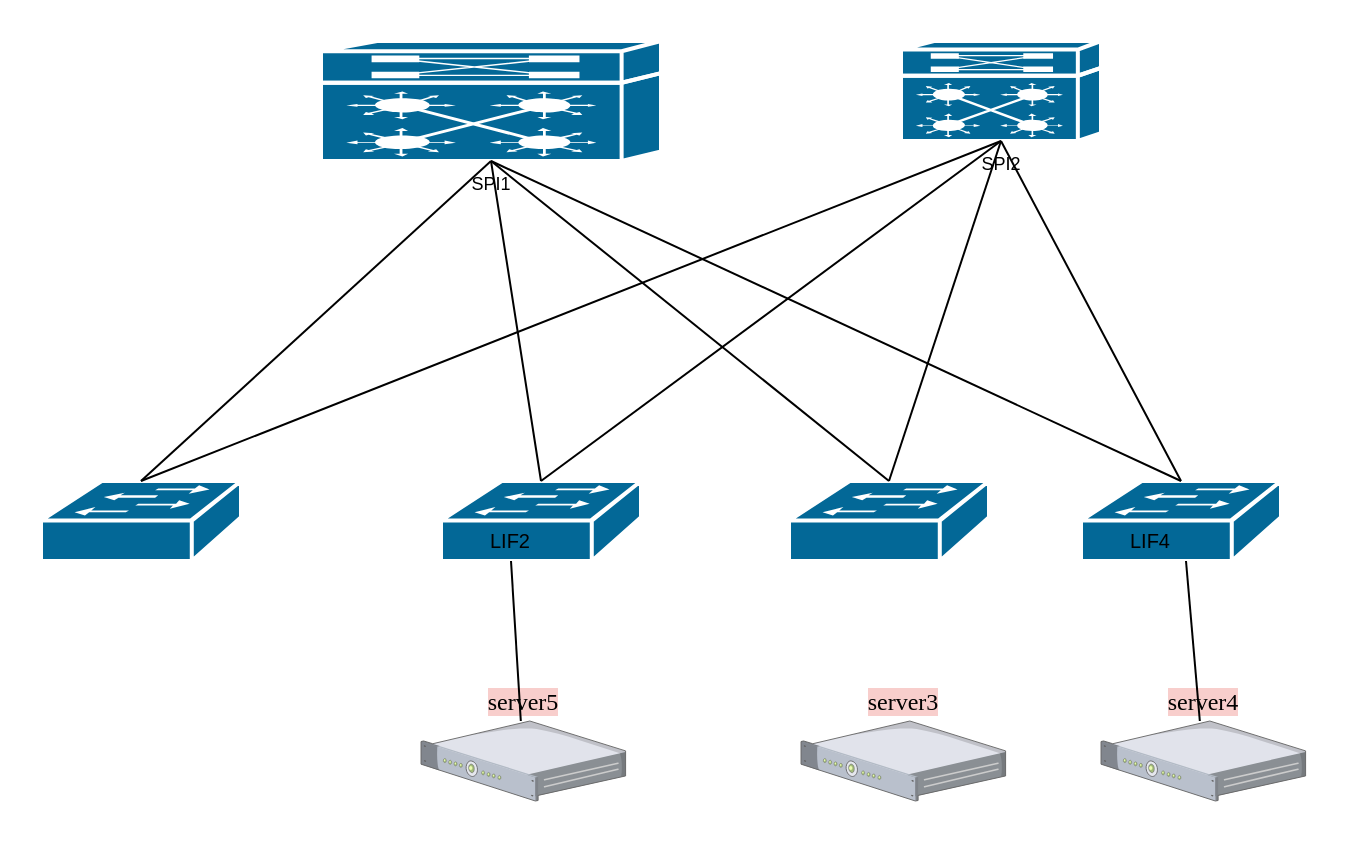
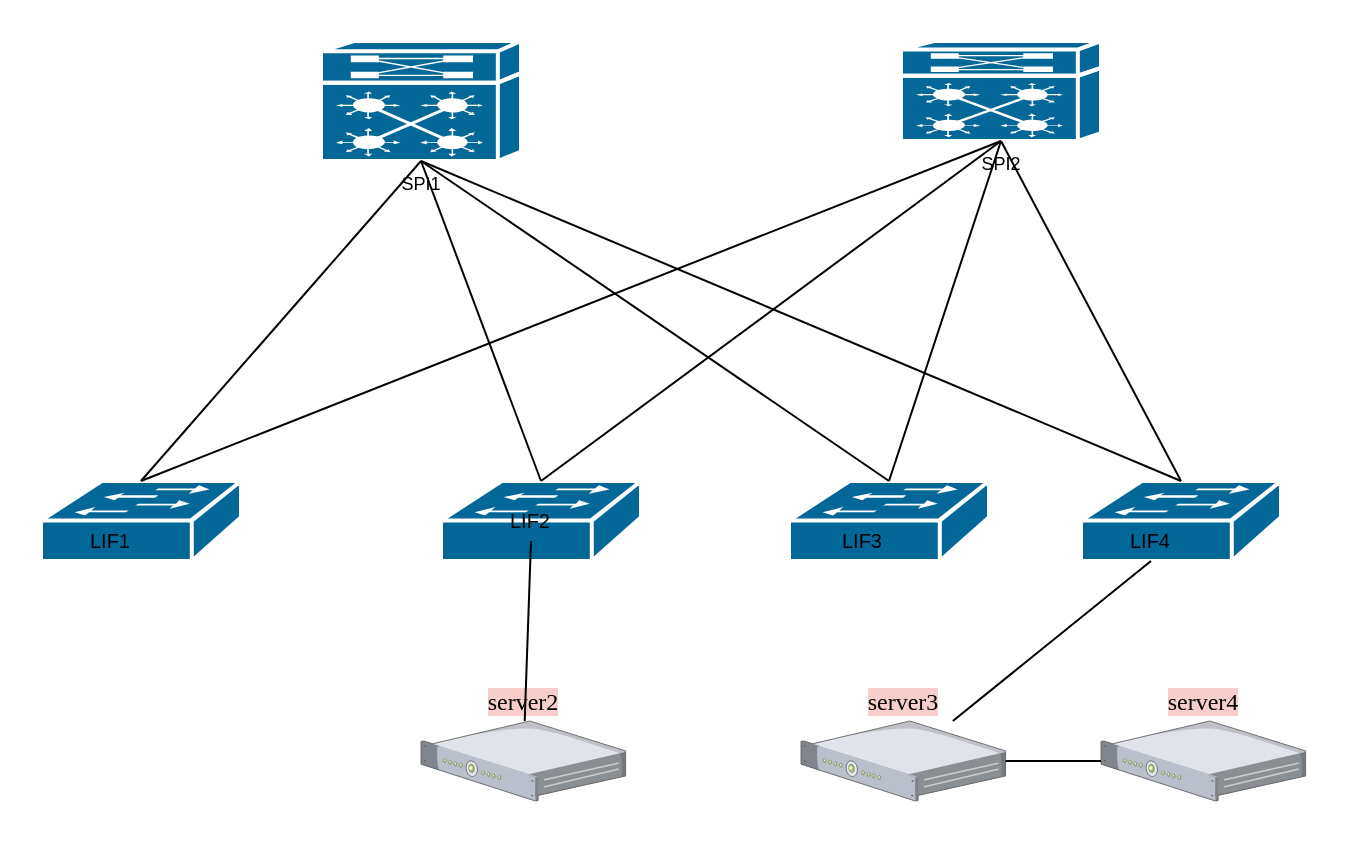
  <mxCell id="0" />
  <mxCell id="1" parent="0" />
- <mxCell id="2" value="SPI1" style="shape=mxgraph.cisco.switches.virtual_layer_switch;sketch=0;html=1;pointerEvents=1;dashed=0;fillColor=#036897;strokeColor=#ffffff;strokeWidth=2;verticalLabelPosition=bottom;verticalAlign=top;align=center;outlineConnect=0;fontSize=9;fontColor=default;" vertex="1" parent="1"><mxGeometry x="160" y="20" width="170" height="60" as="geometry" /></mxCell>
+ <mxCell id="2" value="SPI1" style="shape=mxgraph.cisco.switches.virtual_layer_switch;sketch=0;html=1;pointerEvents=1;dashed=0;fillColor=#036897;strokeColor=#ffffff;strokeWidth=2;verticalLabelPosition=bottom;verticalAlign=top;align=center;outlineConnect=0;fontSize=9;fontColor=default;" vertex="1" parent="1"><mxGeometry x="160" y="20" width="100" height="60" as="geometry" /></mxCell>
  <mxCell id="3" value="SPI2" style="shape=mxgraph.cisco.switches.virtual_layer_switch;sketch=0;html=1;pointerEvents=1;dashed=0;fillColor=#036897;strokeColor=#ffffff;strokeWidth=2;verticalLabelPosition=bottom;verticalAlign=top;align=center;outlineConnect=0;fontSize=9;fontColor=default;" vertex="1" parent="1"><mxGeometry x="450" y="20" width="100" height="50" as="geometry" /></mxCell>
  <mxCell id="4" value="" style="group;movable=1;resizable=1;rotatable=1;deletable=1;editable=1;locked=0;connectable=1;" vertex="1" connectable="0" parent="1"><mxGeometry x="220" y="240" width="100" height="40" as="geometry" /></mxCell>
  <mxCell id="5" value="&lt;br&gt;&lt;font style=&quot;font-size: 8px;&quot;&gt;&lt;table cellpadding=&quot;0&quot; cellspacing=&quot;0&quot; style=&quot;;width:0&quot; class=&quot;x-grid-item x-grid-item-over x-grid-item-selected&quot; data-recordindex=&quot;2&quot; data-recordid=&quot;1028&quot; data-boundview=&quot;tableview-1403&quot; role=&quot;presentation&quot; id=&quot;tableview-1403-record-1028&quot;&gt;&lt;tbody&gt;&lt;tr aria-selected=&quot;true&quot; role=&quot;row&quot; class=&quot;x-grid-row&quot;&gt;&lt;td data-columnid=&quot;gridcolumn-1396&quot; tabindex=&quot;-1&quot; style=&quot;width:100px;&quot; role=&quot;gridcell&quot; class=&quot;x-grid-cell x-grid-td x-grid-cell-gridcolumn-1396&quot;&gt;&lt;/td&gt;&lt;td data-columnid=&quot;gridcolumn-1397&quot; tabindex=&quot;-1&quot; style=&quot;width:100px;&quot; role=&quot;gridcell&quot; class=&quot;x-grid-cell x-grid-td x-grid-cell-gridcolumn-1397 x-grid-item-focused&quot;&gt;&lt;br&gt;&lt;/td&gt;&lt;/tr&gt;&lt;/tbody&gt;&lt;/table&gt;&lt;/font&gt;" style="shape=mxgraph.cisco.switches.workgroup_switch;html=1;pointerEvents=1;dashed=0;fillColor=#036897;strokeColor=#ffffff;strokeWidth=2;verticalLabelPosition=bottom;verticalAlign=top;align=center;outlineConnect=0;fontSize=12;shadow=0;gradientColor=none;spacingTop=-5;movable=1;resizable=1;rotatable=1;deletable=1;editable=1;locked=0;connectable=1;" vertex="1" parent="4"><mxGeometry width="100" height="40" as="geometry" /></mxCell>
- <mxCell id="6" value="LIF2" style="text;strokeColor=none;align=center;fillColor=none;html=1;verticalAlign=middle;whiteSpace=wrap;rounded=0;fontSize=10;movable=1;resizable=1;rotatable=1;deletable=1;editable=1;locked=0;connectable=1;" vertex="1" parent="4"><mxGeometry y="20" width="70" height="20" as="geometry" /></mxCell>
+ <mxCell id="6" value="LIF2" style="text;strokeColor=none;align=center;fillColor=none;html=1;verticalAlign=middle;whiteSpace=wrap;rounded=0;fontSize=10;movable=1;resizable=1;rotatable=1;deletable=1;editable=1;locked=0;connectable=1;" vertex="1" parent="4"><mxGeometry x="10" y="10" width="70" height="20" as="geometry" /></mxCell>
  <mxCell id="7" value="" style="group" vertex="1" connectable="0" parent="1"><mxGeometry x="20" y="240" width="100" height="40" as="geometry" /></mxCell>
  <mxCell id="8" value="&lt;br&gt;&lt;font style=&quot;font-size: 8px;&quot;&gt;&lt;table cellpadding=&quot;0&quot; cellspacing=&quot;0&quot; style=&quot;;width:0&quot; class=&quot;x-grid-item x-grid-item-over x-grid-item-selected&quot; data-recordindex=&quot;2&quot; data-recordid=&quot;1028&quot; data-boundview=&quot;tableview-1403&quot; role=&quot;presentation&quot; id=&quot;tableview-1403-record-1028&quot;&gt;&lt;tbody&gt;&lt;tr aria-selected=&quot;true&quot; role=&quot;row&quot; class=&quot;x-grid-row&quot;&gt;&lt;td data-columnid=&quot;gridcolumn-1396&quot; tabindex=&quot;-1&quot; style=&quot;width:100px;&quot; role=&quot;gridcell&quot; class=&quot;x-grid-cell x-grid-td x-grid-cell-gridcolumn-1396&quot;&gt;&lt;/td&gt;&lt;td data-columnid=&quot;gridcolumn-1397&quot; tabindex=&quot;-1&quot; style=&quot;width:100px;&quot; role=&quot;gridcell&quot; class=&quot;x-grid-cell x-grid-td x-grid-cell-gridcolumn-1397 x-grid-item-focused&quot;&gt;&lt;br&gt;&lt;/td&gt;&lt;/tr&gt;&lt;/tbody&gt;&lt;/table&gt;&lt;/font&gt;" style="shape=mxgraph.cisco.switches.workgroup_switch;html=1;pointerEvents=1;dashed=0;fillColor=#036897;strokeColor=#ffffff;strokeWidth=2;verticalLabelPosition=bottom;verticalAlign=top;align=center;outlineConnect=0;fontSize=12;shadow=0;gradientColor=none;spacingTop=-5;" vertex="1" parent="7"><mxGeometry width="100" height="40" as="geometry" /></mxCell>
+ <mxCell id="9" value="LIF1" style="text;strokeColor=none;align=center;fillColor=none;html=1;verticalAlign=middle;whiteSpace=wrap;rounded=0;fontSize=10;" vertex="1" parent="7"><mxGeometry y="20" width="70" height="20" as="geometry" /></mxCell>
  <mxCell id="10" value="" style="group;movable=1;resizable=1;rotatable=1;deletable=1;editable=1;locked=0;connectable=1;" vertex="1" connectable="0" parent="1"><mxGeometry x="394" y="240" width="100" height="40" as="geometry" /></mxCell>
  <mxCell id="11" value="&lt;br&gt;&lt;font style=&quot;font-size: 8px;&quot;&gt;&lt;table cellpadding=&quot;0&quot; cellspacing=&quot;0&quot; style=&quot;;width:0&quot; class=&quot;x-grid-item x-grid-item-over x-grid-item-selected&quot; data-recordindex=&quot;2&quot; data-recordid=&quot;1028&quot; data-boundview=&quot;tableview-1403&quot; role=&quot;presentation&quot; id=&quot;tableview-1403-record-1028&quot;&gt;&lt;tbody&gt;&lt;tr aria-selected=&quot;true&quot; role=&quot;row&quot; class=&quot;x-grid-row&quot;&gt;&lt;td data-columnid=&quot;gridcolumn-1396&quot; tabindex=&quot;-1&quot; style=&quot;width:100px;&quot; role=&quot;gridcell&quot; class=&quot;x-grid-cell x-grid-td x-grid-cell-gridcolumn-1396&quot;&gt;&lt;/td&gt;&lt;td data-columnid=&quot;gridcolumn-1397&quot; tabindex=&quot;-1&quot; style=&quot;width:100px;&quot; role=&quot;gridcell&quot; class=&quot;x-grid-cell x-grid-td x-grid-cell-gridcolumn-1397 x-grid-item-focused&quot;&gt;&lt;br&gt;&lt;/td&gt;&lt;/tr&gt;&lt;/tbody&gt;&lt;/table&gt;&lt;/font&gt;" style="shape=mxgraph.cisco.switches.workgroup_switch;html=1;pointerEvents=1;dashed=0;fillColor=#036897;strokeColor=#ffffff;strokeWidth=2;verticalLabelPosition=bottom;verticalAlign=top;align=center;outlineConnect=0;fontSize=12;shadow=0;gradientColor=none;spacingTop=-5;movable=1;resizable=1;rotatable=1;deletable=1;editable=1;locked=0;connectable=1;" vertex="1" parent="10"><mxGeometry width="100" height="40" as="geometry" /></mxCell>
+ <mxCell id="12" value="LIF3" style="text;strokeColor=none;align=center;fillColor=none;html=1;verticalAlign=middle;whiteSpace=wrap;rounded=0;fontSize=10;movable=1;resizable=1;rotatable=1;deletable=1;editable=1;locked=0;connectable=1;" vertex="1" parent="10"><mxGeometry x="2" y="20" width="70" height="20" as="geometry" /></mxCell>
  <mxCell id="13" value="" style="group;movable=1;resizable=1;rotatable=1;deletable=1;editable=1;locked=0;connectable=1;" vertex="1" connectable="0" parent="1"><mxGeometry x="540" y="240" width="100" height="40" as="geometry" /></mxCell>
  <mxCell id="14" value="&lt;br&gt;&lt;br&gt;&lt;font style=&quot;font-size: 8px;&quot;&gt;&lt;table cellpadding=&quot;0&quot; cellspacing=&quot;0&quot; style=&quot;;width:0&quot; class=&quot;x-grid-item x-grid-item-over x-grid-item-selected&quot; data-recordindex=&quot;2&quot; data-recordid=&quot;1028&quot; data-boundview=&quot;tableview-1403&quot; role=&quot;presentation&quot; id=&quot;tableview-1403-record-1028&quot;&gt;&lt;tbody&gt;&lt;tr aria-selected=&quot;true&quot; role=&quot;row&quot; class=&quot;x-grid-row&quot;&gt;&lt;td data-columnid=&quot;gridcolumn-1396&quot; tabindex=&quot;-1&quot; style=&quot;width:100px;&quot; role=&quot;gridcell&quot; class=&quot;x-grid-cell x-grid-td x-grid-cell-gridcolumn-1396&quot;&gt;&lt;/td&gt;&lt;td data-columnid=&quot;gridcolumn-1397&quot; tabindex=&quot;-1&quot; style=&quot;width:100px;&quot; role=&quot;gridcell&quot; class=&quot;x-grid-cell x-grid-td x-grid-cell-gridcolumn-1397 x-grid-item-focused&quot;&gt;&lt;br&gt;&lt;/td&gt;&lt;/tr&gt;&lt;/tbody&gt;&lt;/table&gt;&lt;/font&gt;" style="shape=mxgraph.cisco.switches.workgroup_switch;html=1;pointerEvents=1;dashed=0;fillColor=#036897;strokeColor=#ffffff;strokeWidth=2;verticalLabelPosition=bottom;verticalAlign=top;align=center;outlineConnect=0;fontSize=12;shadow=0;gradientColor=none;spacingTop=-5;movable=1;resizable=1;rotatable=1;deletable=1;editable=1;locked=0;connectable=1;" vertex="1" parent="13"><mxGeometry width="100" height="40" as="geometry" /></mxCell>
  <mxCell id="15" value="LIF4" style="text;strokeColor=none;align=center;fillColor=none;html=1;verticalAlign=middle;whiteSpace=wrap;rounded=0;fontSize=10;movable=1;resizable=1;rotatable=1;deletable=1;editable=1;locked=0;connectable=1;" vertex="1" parent="13"><mxGeometry y="20" width="70" height="20" as="geometry" /></mxCell>
  <mxCell id="16" value="" style="endArrow=none;html=1;rounded=0;exitX=0.5;exitY=0;exitDx=0;exitDy=0;exitPerimeter=0;entryX=0.5;entryY=1;entryDx=0;entryDy=0;entryPerimeter=0;" edge="1" parent="1" source="8" target="2"><mxGeometry width="50" height="50" relative="1" as="geometry"><mxPoint x="370" y="280" as="sourcePoint" /><mxPoint x="420" y="230" as="targetPoint" /></mxGeometry></mxCell>
  <mxCell id="17" value="" style="endArrow=none;html=1;rounded=0;exitX=0.5;exitY=0;exitDx=0;exitDy=0;exitPerimeter=0;entryX=0.5;entryY=1;entryDx=0;entryDy=0;entryPerimeter=0;" edge="1" parent="1" source="8" target="3"><mxGeometry width="50" height="50" relative="1" as="geometry"><mxPoint x="370" y="280" as="sourcePoint" /><mxPoint x="420" y="230" as="targetPoint" /></mxGeometry></mxCell>
  <mxCell id="18" value="" style="endArrow=none;html=1;rounded=0;exitX=0.5;exitY=0;exitDx=0;exitDy=0;exitPerimeter=0;entryX=0.5;entryY=1;entryDx=0;entryDy=0;entryPerimeter=0;" edge="1" parent="1" source="5" target="2"><mxGeometry width="50" height="50" relative="1" as="geometry"><mxPoint x="370" y="280" as="sourcePoint" /><mxPoint x="420" y="230" as="targetPoint" /></mxGeometry></mxCell>
  <mxCell id="19" value="" style="endArrow=none;html=1;rounded=0;exitX=0.5;exitY=0;exitDx=0;exitDy=0;exitPerimeter=0;entryX=0.5;entryY=1;entryDx=0;entryDy=0;entryPerimeter=0;" edge="1" parent="1" source="5" target="3"><mxGeometry width="50" height="50" relative="1" as="geometry"><mxPoint x="370" y="280" as="sourcePoint" /><mxPoint x="420" y="230" as="targetPoint" /></mxGeometry></mxCell>
  <mxCell id="20" value="" style="endArrow=none;html=1;rounded=0;exitX=0.5;exitY=0;exitDx=0;exitDy=0;exitPerimeter=0;entryX=0.5;entryY=1;entryDx=0;entryDy=0;entryPerimeter=0;" edge="1" parent="1" source="11" target="3"><mxGeometry width="50" height="50" relative="1" as="geometry"><mxPoint x="370" y="280" as="sourcePoint" /><mxPoint x="420" y="230" as="targetPoint" /></mxGeometry></mxCell>
  <mxCell id="21" value="" style="endArrow=none;html=1;rounded=0;exitX=0.5;exitY=0;exitDx=0;exitDy=0;exitPerimeter=0;entryX=0.5;entryY=1;entryDx=0;entryDy=0;entryPerimeter=0;" edge="1" parent="1" source="11" target="2"><mxGeometry width="50" height="50" relative="1" as="geometry"><mxPoint x="370" y="280" as="sourcePoint" /><mxPoint x="420" y="230" as="targetPoint" /></mxGeometry></mxCell>
  <mxCell id="22" value="" style="endArrow=none;html=1;rounded=0;exitX=0.5;exitY=0;exitDx=0;exitDy=0;exitPerimeter=0;entryX=0.5;entryY=1;entryDx=0;entryDy=0;entryPerimeter=0;" edge="1" parent="1" source="14" target="3"><mxGeometry width="50" height="50" relative="1" as="geometry"><mxPoint x="370" y="280" as="sourcePoint" /><mxPoint x="420" y="230" as="targetPoint" /></mxGeometry></mxCell>
  <mxCell id="23" value="" style="endArrow=none;html=1;rounded=0;entryX=0.5;entryY=0;entryDx=0;entryDy=0;entryPerimeter=0;exitX=0.5;exitY=1;exitDx=0;exitDy=0;exitPerimeter=0;" edge="1" parent="1" source="2" target="14"><mxGeometry width="50" height="50" relative="1" as="geometry"><mxPoint x="370" y="280" as="sourcePoint" /><mxPoint x="420" y="230" as="targetPoint" /></mxGeometry></mxCell>
- <mxCell id="24" value="server5" style="verticalLabelPosition=top;sketch=0;aspect=fixed;html=1;verticalAlign=bottom;strokeColor=none;align=center;outlineConnect=0;shape=mxgraph.citrix.1u_2u_server;labelBackgroundColor=#F8CECC;labelPosition=center;fontStyle=0;fontFamily=Tahoma;" vertex="1" parent="1"><mxGeometry x="210" y="360" width="102.3" height="40" as="geometry" /></mxCell>
+ <mxCell id="24" value="server2" style="verticalLabelPosition=top;sketch=0;aspect=fixed;html=1;verticalAlign=bottom;strokeColor=none;align=center;outlineConnect=0;shape=mxgraph.citrix.1u_2u_server;labelBackgroundColor=#F8CECC;labelPosition=center;fontStyle=0;fontFamily=Tahoma;" vertex="1" parent="1"><mxGeometry x="210" y="360" width="102.3" height="40" as="geometry" /></mxCell>
  <mxCell id="25" value="server3" style="verticalLabelPosition=top;sketch=0;aspect=fixed;html=1;verticalAlign=bottom;strokeColor=none;align=center;outlineConnect=0;shape=mxgraph.citrix.1u_2u_server;labelBackgroundColor=#F8CECC;labelPosition=center;fontStyle=0;fontFamily=Tahoma;" vertex="1" parent="1"><mxGeometry x="400" y="360" width="102.3" height="40" as="geometry" /></mxCell>
  <mxCell id="26" value="server4" style="verticalLabelPosition=top;sketch=0;aspect=fixed;html=1;verticalAlign=bottom;strokeColor=none;align=center;outlineConnect=0;shape=mxgraph.citrix.1u_2u_server;labelBackgroundColor=#F8CECC;labelPosition=center;fontStyle=0;fontFamily=Tahoma;" vertex="1" parent="1"><mxGeometry x="550" y="360" width="102.3" height="40" as="geometry" /></mxCell>
  <mxCell id="27" value="" style="endArrow=none;html=1;rounded=0;entryX=0.5;entryY=1;entryDx=0;entryDy=0;" edge="1" parent="1" source="24" target="6"><mxGeometry width="50" height="50" relative="1" as="geometry"><mxPoint x="370" y="230" as="sourcePoint" /><mxPoint x="420" y="180" as="targetPoint" /></mxGeometry></mxCell>
- <mxCell id="29" value="" style="endArrow=none;html=1;rounded=0;entryX=0.75;entryY=1;entryDx=0;entryDy=0;" edge="1" parent="1" source="26" target="15"><mxGeometry width="50" height="50" relative="1" as="geometry"><mxPoint x="370" y="230" as="sourcePoint" /><mxPoint x="420" y="180" as="targetPoint" /></mxGeometry></mxCell>
+ <mxCell id="28" value="" style="endArrow=none;html=1;rounded=0;entryX=0.5;entryY=1;entryDx=0;entryDy=0;" edge="1" parent="1" source="25" target="15"><mxGeometry width="50" height="50" relative="1" as="geometry"><mxPoint x="370" y="230" as="sourcePoint" /><mxPoint x="420" y="180" as="targetPoint" /></mxGeometry></mxCell>
+ <mxCell id="29" value="" style="endArrow=none;html=1;rounded=0;" edge="1" parent="1" source="26" target="25"><mxGeometry width="50" height="50" relative="1" as="geometry"><mxPoint x="370" y="230" as="sourcePoint" /><mxPoint x="420" y="180" as="targetPoint" /></mxGeometry></mxCell>
